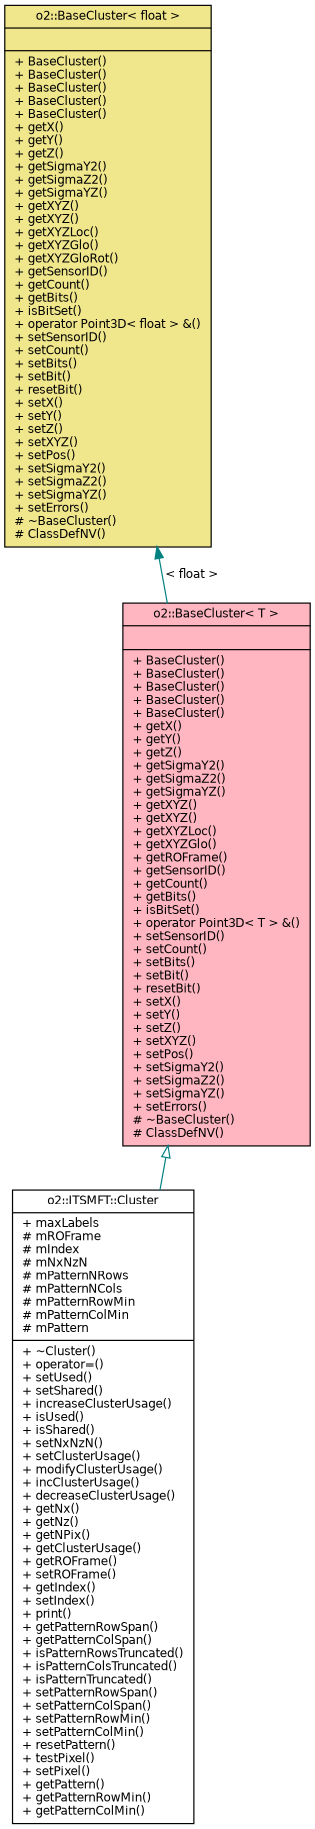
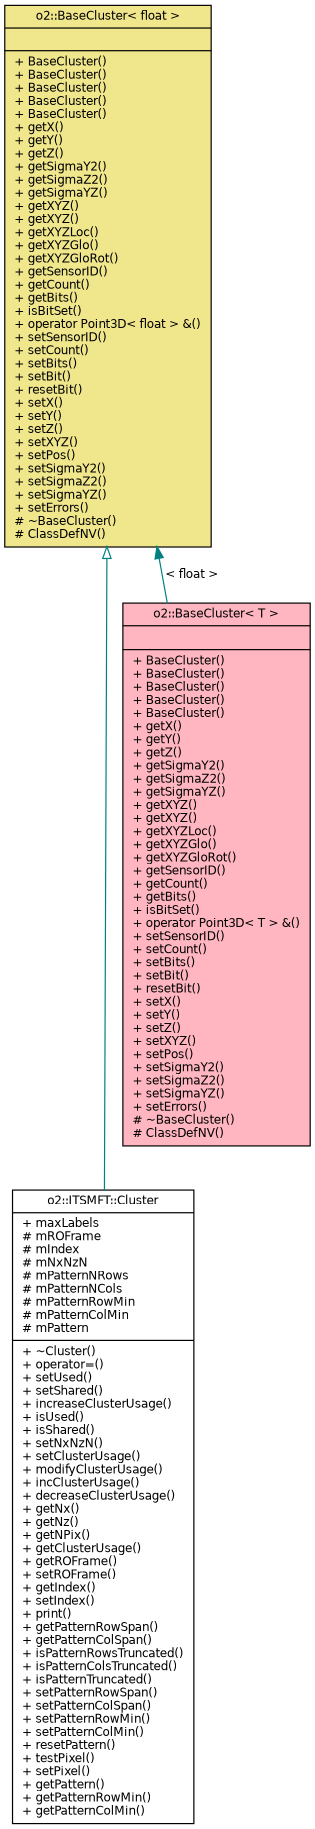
  digraph {
    node [color=black fontname=Helvetica fontsize=10 shape=record style=filled]
    edge [color=teal dir=back fontname=Helvetica fontsize=10 labelfontname=Helvetica labelfontsize=10 style=solid]
    n1 [fillcolor=white fontcolor=black height=0.2 label="{o2::ITSMFT::Cluster\n|+ maxLabels\l# mROFrame\l# mIndex\l# mNxNzN\l# mPatternNRows\l# mPatternNCols\l# mPatternRowMin\l# mPatternColMin\l# mPattern\l|+ ~Cluster()\l+ operator=()\l+ setUsed()\l+ setShared()\l+ increaseClusterUsage()\l+ isUsed()\l+ isShared()\l+ setNxNzN()\l+ setClusterUsage()\l+ modifyClusterUsage()\l+ incClusterUsage()\l+ decreaseClusterUsage()\l+ getNx()\l+ getNz()\l+ getNPix()\l+ getClusterUsage()\l+ getROFrame()\l+ setROFrame()\l+ getIndex()\l+ setIndex()\l+ print()\l+ getPatternRowSpan()\l+ getPatternColSpan()\l+ isPatternRowsTruncated()\l+ isPatternColsTruncated()\l+ isPatternTruncated()\l+ setPatternRowSpan()\l+ setPatternColSpan()\l+ setPatternRowMin()\l+ setPatternColMin()\l+ resetPattern()\l+ testPixel()\l+ setPixel()\l+ getPattern()\l+ getPatternRowMin()\l+ getPatternColMin()\l}" width=0.4]
    n2 [fillcolor=khaki height=0.2 label="{o2::BaseCluster\< float \>\n||+ BaseCluster()\l+ BaseCluster()\l+ BaseCluster()\l+ BaseCluster()\l+ BaseCluster()\l+ getX()\l+ getY()\l+ getZ()\l+ getSigmaY2()\l+ getSigmaZ2()\l+ getSigmaYZ()\l+ getXYZ()\l+ getXYZ()\l+ getXYZLoc()\l+ getXYZGlo()\l+ getXYZGloRot()\l+ getSensorID()\l+ getCount()\l+ getBits()\l+ isBitSet()\l+ operator Point3D\< float \> &()\l+ setSensorID()\l+ setCount()\l+ setBits()\l+ setBit()\l+ resetBit()\l+ setX()\l+ setY()\l+ setZ()\l+ setXYZ()\l+ setPos()\l+ setSigmaY2()\l+ setSigmaZ2()\l+ setSigmaYZ()\l+ setErrors()\l# ~BaseCluster()\l# ClassDefNV()\l}" width=0.4]
-   n3 [fillcolor=lightpink height=0.2 label="{o2::BaseCluster\< T \>\n||+ BaseCluster()\l+ BaseCluster()\l+ BaseCluster()\l+ BaseCluster()\l+ BaseCluster()\l+ getX()\l+ getY()\l+ getZ()\l+ getSigmaY2()\l+ getSigmaZ2()\l+ getSigmaYZ()\l+ getXYZ()\l+ getXYZ()\l+ getXYZLoc()\l+ getXYZGlo()\l+ getROFrame()\l+ getSensorID()\l+ getCount()\l+ getBits()\l+ isBitSet()\l+ operator Point3D\< T \> &()\l+ setSensorID()\l+ setCount()\l+ setBits()\l+ setBit()\l+ resetBit()\l+ setX()\l+ setY()\l+ setZ()\l+ setXYZ()\l+ setPos()\l+ setSigmaY2()\l+ setSigmaZ2()\l+ setSigmaYZ()\l+ setErrors()\l# ~BaseCluster()\l# ClassDefNV()\l}" width=0.4]
-   n3 -> n1 [arrowtail=onormal]
+   n3 [fillcolor=lightpink height=0.2 label="{o2::BaseCluster\< T \>\n||+ BaseCluster()\l+ BaseCluster()\l+ BaseCluster()\l+ BaseCluster()\l+ BaseCluster()\l+ getX()\l+ getY()\l+ getZ()\l+ getSigmaY2()\l+ getSigmaZ2()\l+ getSigmaYZ()\l+ getXYZ()\l+ getXYZ()\l+ getXYZLoc()\l+ getXYZGlo()\l+ getXYZGloRot()\l+ getSensorID()\l+ getCount()\l+ getBits()\l+ isBitSet()\l+ operator Point3D\< T \> &()\l+ setSensorID()\l+ setCount()\l+ setBits()\l+ setBit()\l+ resetBit()\l+ setX()\l+ setY()\l+ setZ()\l+ setXYZ()\l+ setPos()\l+ setSigmaY2()\l+ setSigmaZ2()\l+ setSigmaYZ()\l+ setErrors()\l# ~BaseCluster()\l# ClassDefNV()\l}" width=0.4]
+   n2 -> n1 [arrowtail=onormal]
    n2 -> n3 [label=" \< float \>"]
  }
